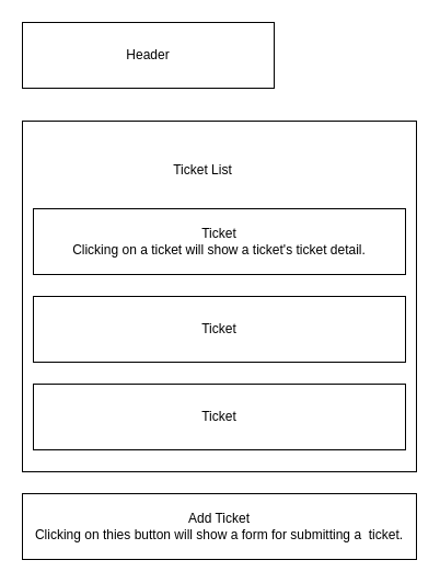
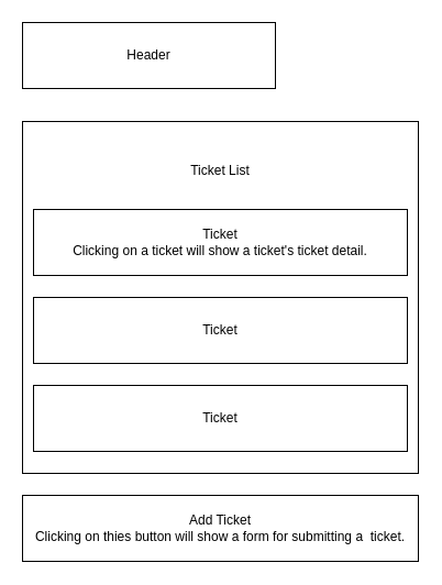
  <mxCell id="0" />
  <mxCell id="1" parent="0" />
  <mxCell id="2" value="" style="rounded=0;whiteSpace=wrap;html=1;movable=1;resizable=1;rotatable=1;deletable=1;editable=1;locked=0;connectable=1;" vertex="1" parent="1"><mxGeometry x="20" y="110" width="360" height="320" as="geometry" /></mxCell>
  <mxCell id="3" value="Header" style="rounded=0;whiteSpace=wrap;html=1;" vertex="1" parent="1"><mxGeometry x="20" y="20" width="230" height="60" as="geometry" /></mxCell>
  <mxCell id="4" value="Ticket&lt;br&gt;Clicking on a ticket will show a ticket's ticket detail." style="rounded=0;whiteSpace=wrap;html=1;" vertex="1" parent="1"><mxGeometry x="30" y="190" width="340" height="60" as="geometry" /></mxCell>
  <mxCell id="5" value="Ticket" style="rounded=0;whiteSpace=wrap;html=1;" vertex="1" parent="1"><mxGeometry x="30" y="270" width="340" height="60" as="geometry" /></mxCell>
  <mxCell id="6" value="Ticket" style="rounded=0;whiteSpace=wrap;html=1;" vertex="1" parent="1"><mxGeometry x="30" y="350" width="340" height="60" as="geometry" /></mxCell>
  <mxCell id="7" value="Add Ticket&lt;br&gt;Clicking on thies button will show a form for submitting a&amp;nbsp; ticket." style="rounded=0;whiteSpace=wrap;html=1;" vertex="1" parent="1"><mxGeometry x="20" y="450" width="360" height="60" as="geometry" /></mxCell>
- <mxCell id="8" value="Ticket List" style="text;strokeColor=none;align=center;fillColor=none;html=1;verticalAlign=middle;whiteSpace=wrap;rounded=0;" vertex="1" parent="1"><mxGeometry x="95" y="140" width="180" height="30" as="geometry" /></mxCell>
+ <mxCell id="8" value="Ticket List" style="text;strokeColor=none;align=center;fillColor=none;html=1;verticalAlign=middle;whiteSpace=wrap;rounded=0;" vertex="1" parent="1"><mxGeometry x="110" y="140" width="180" height="30" as="geometry" /></mxCell>
